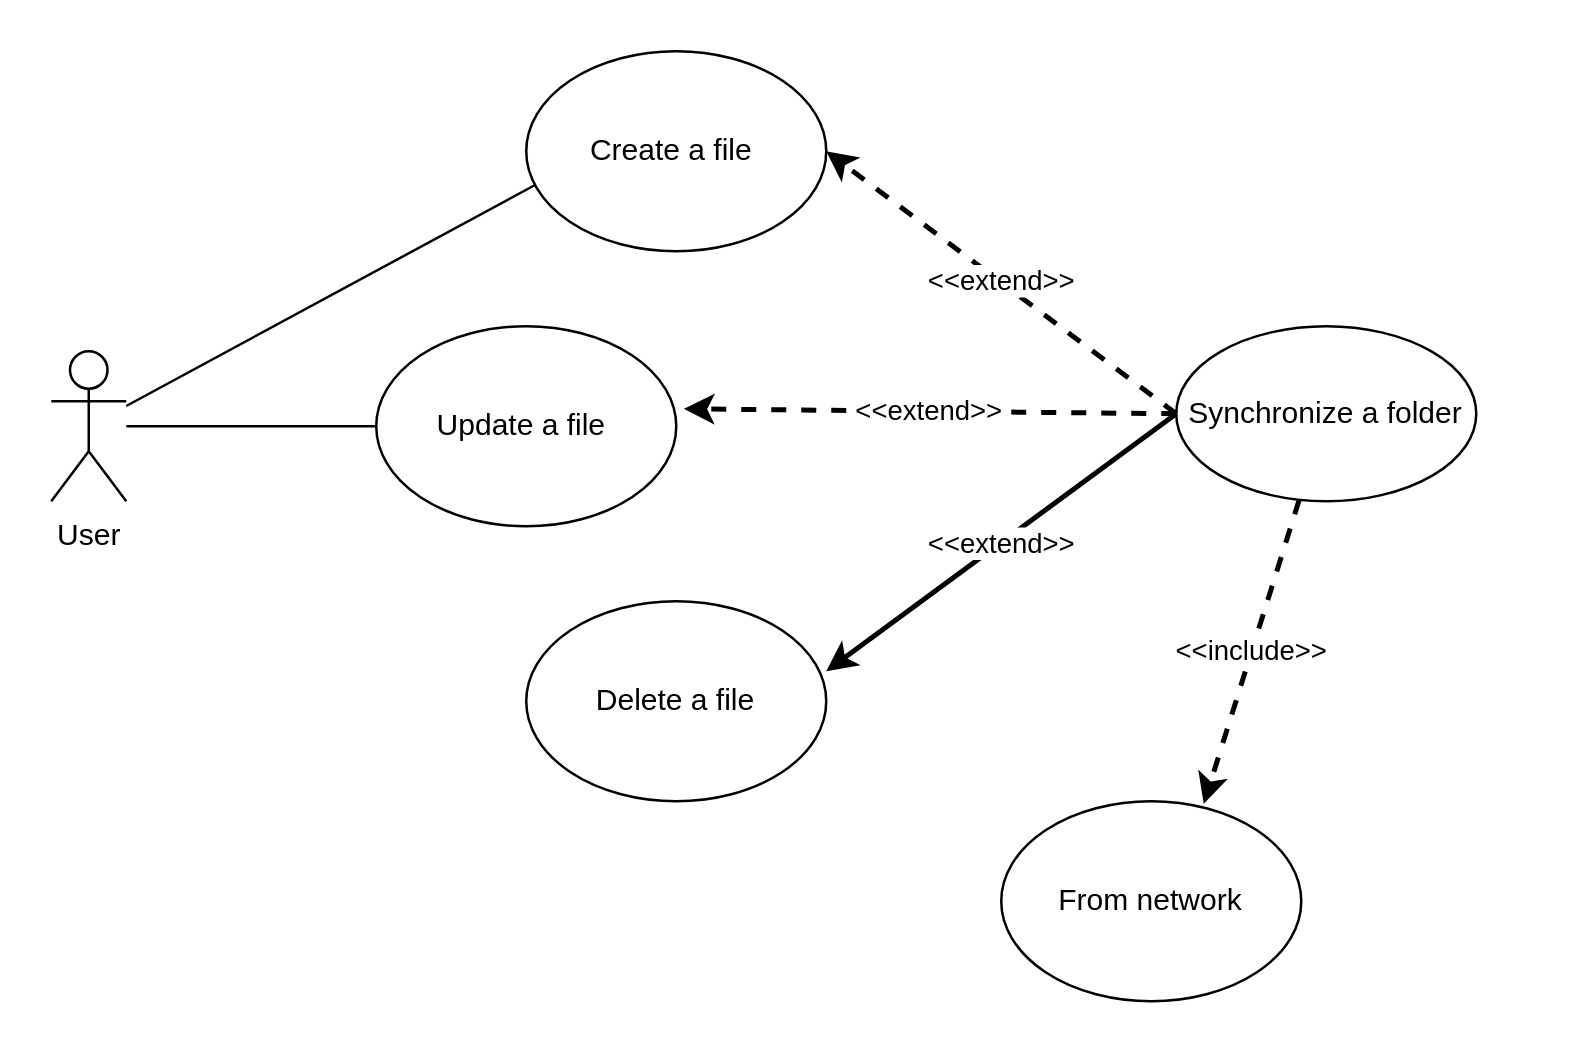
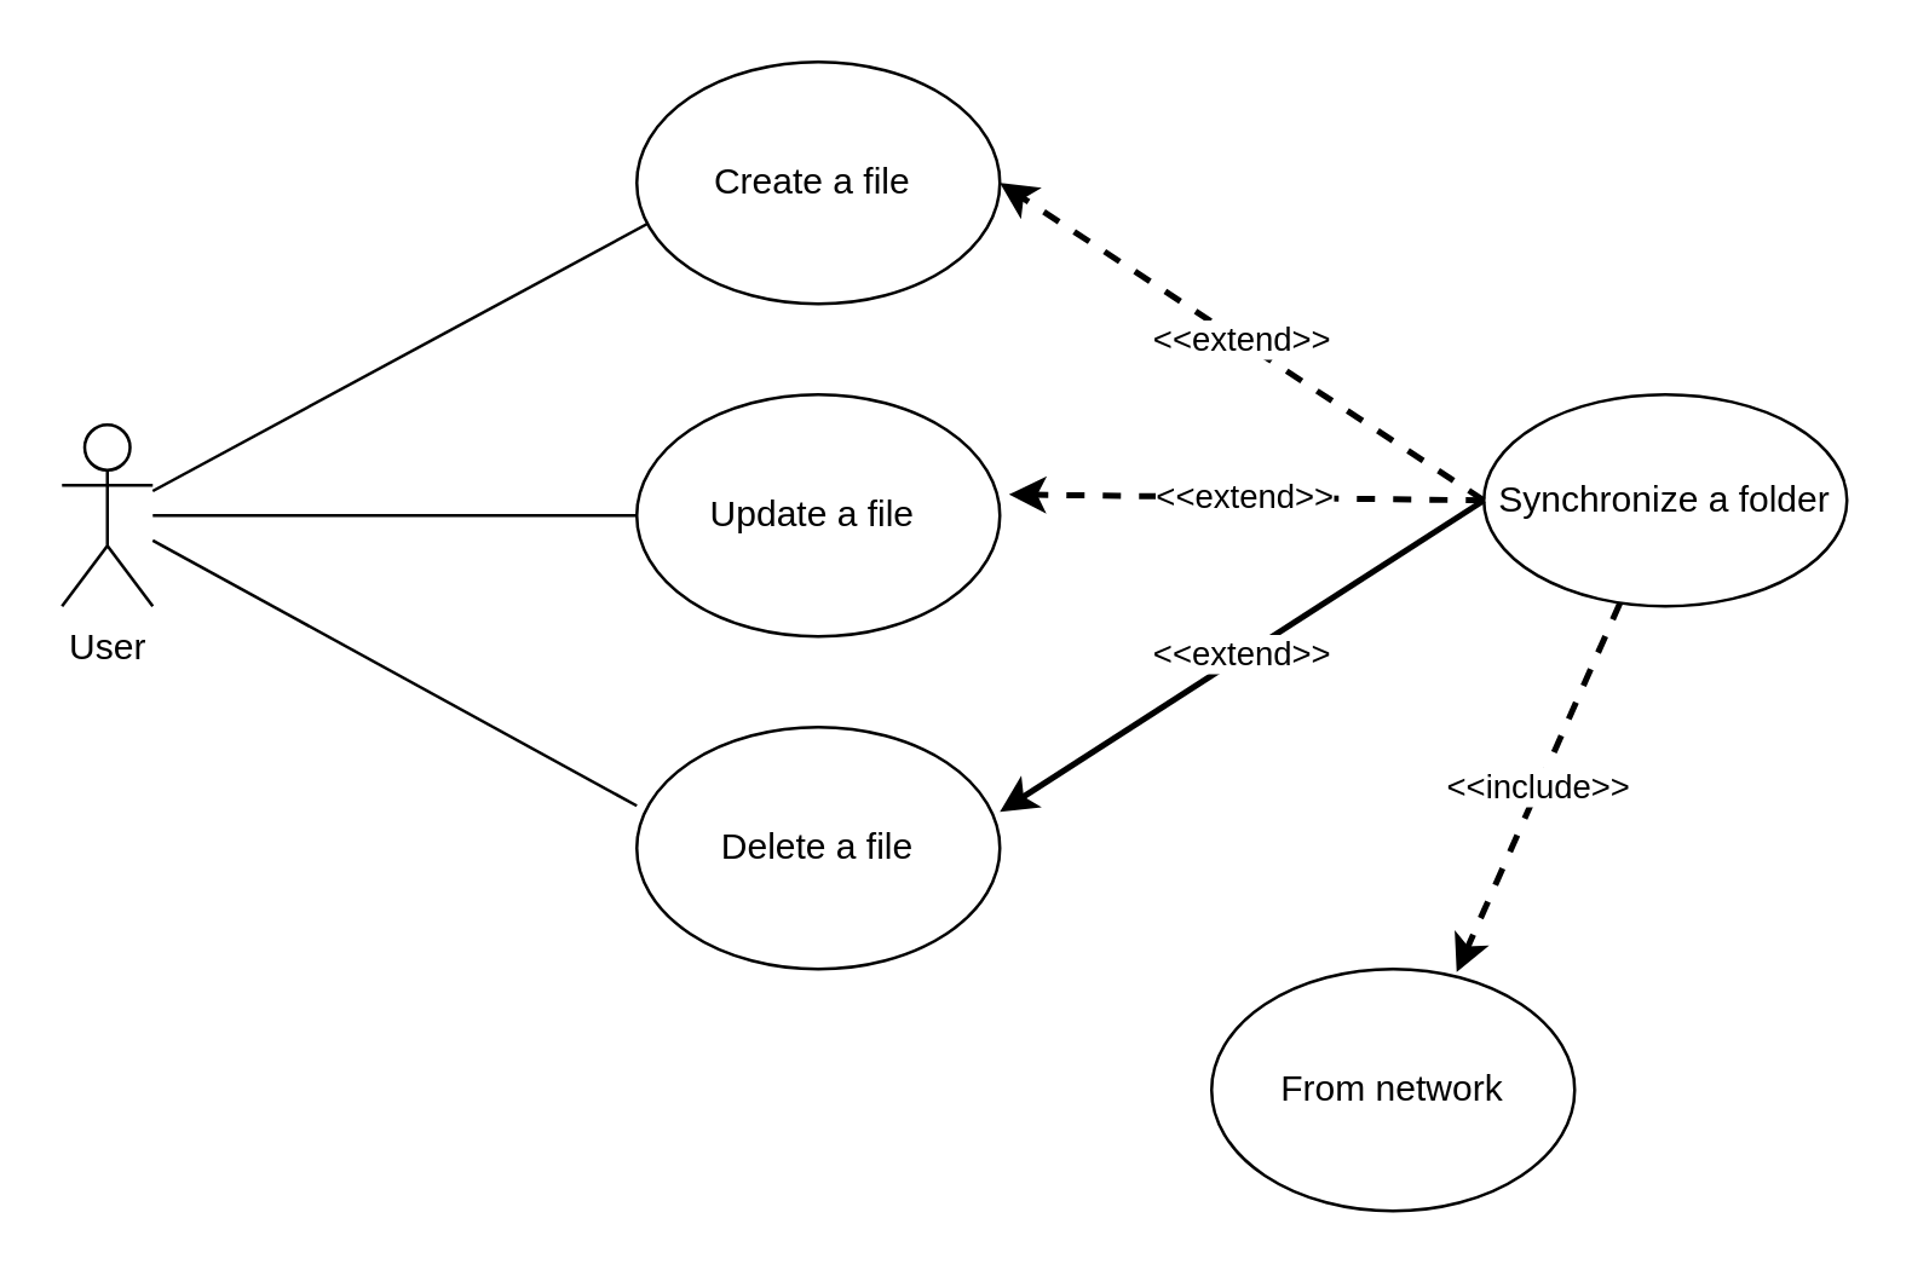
  <mxCell id="0" />
  <mxCell id="1" parent="0" />
  <mxCell id="2" value="User" style="shape=umlActor;verticalLabelPosition=bottom;verticalAlign=top;html=1;outlineConnect=0;" vertex="1" parent="1"><mxGeometry x="20" y="140" width="30" height="60" as="geometry" /></mxCell>
- <mxCell id="3" value="Synchronize a folder" style="ellipse;whiteSpace=wrap;html=1;" vertex="1" parent="1"><mxGeometry x="470" y="130" width="120" height="70" as="geometry" /></mxCell>
+ <mxCell id="3" value="Synchronize a folder" style="ellipse;whiteSpace=wrap;html=1;" vertex="1" parent="1"><mxGeometry x="490" y="130" width="120" height="70" as="geometry" /></mxCell>
  <mxCell id="4" value="" style="endArrow=none;html=1;rounded=0;" edge="1" parent="1" source="2"><mxGeometry width="50" height="50" relative="1" as="geometry"><mxPoint x="90" y="200" as="sourcePoint" /><mxPoint x="220" y="70" as="targetPoint" /></mxGeometry></mxCell>
  <mxCell id="5" value="Create a file&amp;nbsp;" style="ellipse;whiteSpace=wrap;html=1;" vertex="1" parent="1"><mxGeometry x="210" y="20" width="120" height="80" as="geometry" /></mxCell>
- <mxCell id="6" value="Update a file&amp;nbsp;" style="ellipse;whiteSpace=wrap;html=1;" vertex="1" parent="1"><mxGeometry x="150" y="130" width="120" height="80" as="geometry" /></mxCell>
+ <mxCell id="6" value="Update a file&amp;nbsp;" style="ellipse;whiteSpace=wrap;html=1;" vertex="1" parent="1"><mxGeometry x="210" y="130" width="120" height="80" as="geometry" /></mxCell>
  <mxCell id="7" value="Delete a file" style="ellipse;whiteSpace=wrap;html=1;" vertex="1" parent="1"><mxGeometry x="210" y="240" width="120" height="80" as="geometry" /></mxCell>
  <mxCell id="8" value="&amp;lt;&amp;lt;extend&amp;gt;&amp;gt;" style="endArrow=classic;html=1;rounded=0;exitX=0;exitY=0.5;exitDx=0;exitDy=0;entryX=1;entryY=0.5;entryDx=0;entryDy=0;dashed=1;strokeWidth=2;" edge="1" parent="1" source="3" target="5"><mxGeometry width="50" height="50" relative="1" as="geometry"><mxPoint x="410" y="230" as="sourcePoint" /><mxPoint x="460" y="180" as="targetPoint" /></mxGeometry></mxCell>
  <mxCell id="9" value="&amp;lt;&amp;lt;extend&amp;gt;&amp;gt;" style="endArrow=classic;html=1;rounded=0;exitX=0;exitY=0.5;exitDx=0;exitDy=0;entryX=1.025;entryY=0.413;entryDx=0;entryDy=0;dashed=1;strokeWidth=2;entryPerimeter=0;" edge="1" parent="1" source="3" target="6"><mxGeometry width="50" height="50" relative="1" as="geometry"><mxPoint x="480" y="185" as="sourcePoint" /><mxPoint x="340" y="140" as="targetPoint" /></mxGeometry></mxCell>
  <mxCell id="10" value="&amp;lt;&amp;lt;extend&amp;gt;&amp;gt;" style="endArrow=classic;html=1;rounded=0;exitX=0;exitY=0.5;exitDx=0;exitDy=0;entryX=1;entryY=0.35;entryDx=0;entryDy=0;dashed=0;strokeWidth=2;entryPerimeter=0;" edge="1" parent="1" source="3" target="7"><mxGeometry width="50" height="50" relative="1" as="geometry"><mxPoint x="510" y="302.5" as="sourcePoint" /><mxPoint x="370" y="257.5" as="targetPoint" /></mxGeometry></mxCell>
  <mxCell id="11" value="" style="endArrow=none;html=1;rounded=0;entryX=0;entryY=0.5;entryDx=0;entryDy=0;" edge="1" parent="1" source="2" target="6"><mxGeometry width="50" height="50" relative="1" as="geometry"><mxPoint x="80" y="210" as="sourcePoint" /><mxPoint x="200" y="120" as="targetPoint" /></mxGeometry></mxCell>
+ <mxCell id="12" value="" style="endArrow=none;html=1;rounded=0;entryX=0;entryY=0.325;entryDx=0;entryDy=0;entryPerimeter=0;" edge="1" parent="1" source="2" target="7"><mxGeometry width="50" height="50" relative="1" as="geometry"><mxPoint x="80" y="220" as="sourcePoint" /><mxPoint x="220" y="180" as="targetPoint" /></mxGeometry></mxCell>
  <mxCell id="13" value="&amp;lt;&amp;lt;include&amp;gt;&amp;gt;" style="endArrow=classic;html=1;rounded=0;entryX=0.675;entryY=0.013;entryDx=0;entryDy=0;dashed=1;strokeWidth=2;entryPerimeter=0;" edge="1" parent="1" source="3" target="14"><mxGeometry width="50" height="50" relative="1" as="geometry"><mxPoint x="570" y="490" as="sourcePoint" /><mxPoint x="410" y="593" as="targetPoint" /></mxGeometry></mxCell>
  <mxCell id="14" value="From network" style="ellipse;whiteSpace=wrap;html=1;" vertex="1" parent="1"><mxGeometry x="400" y="320" width="120" height="80" as="geometry" /></mxCell>
